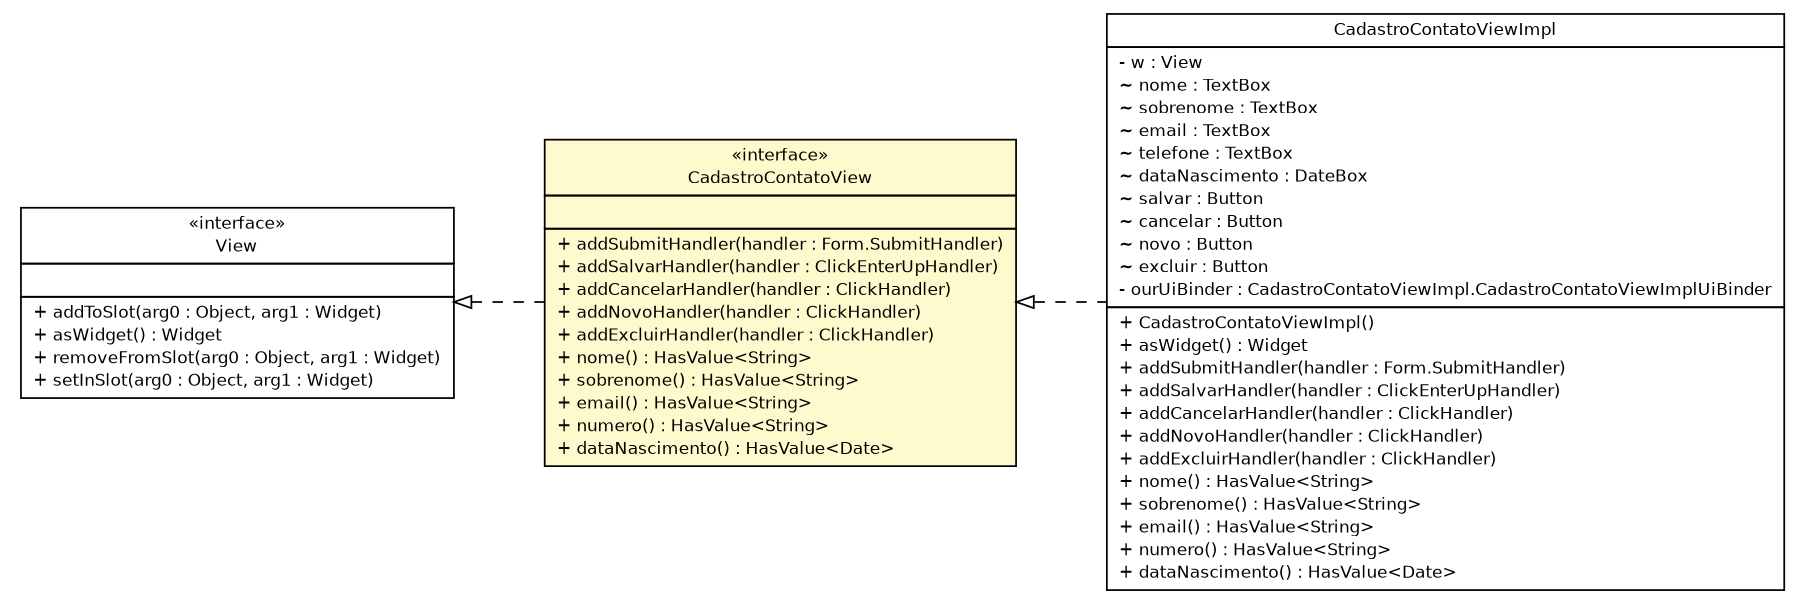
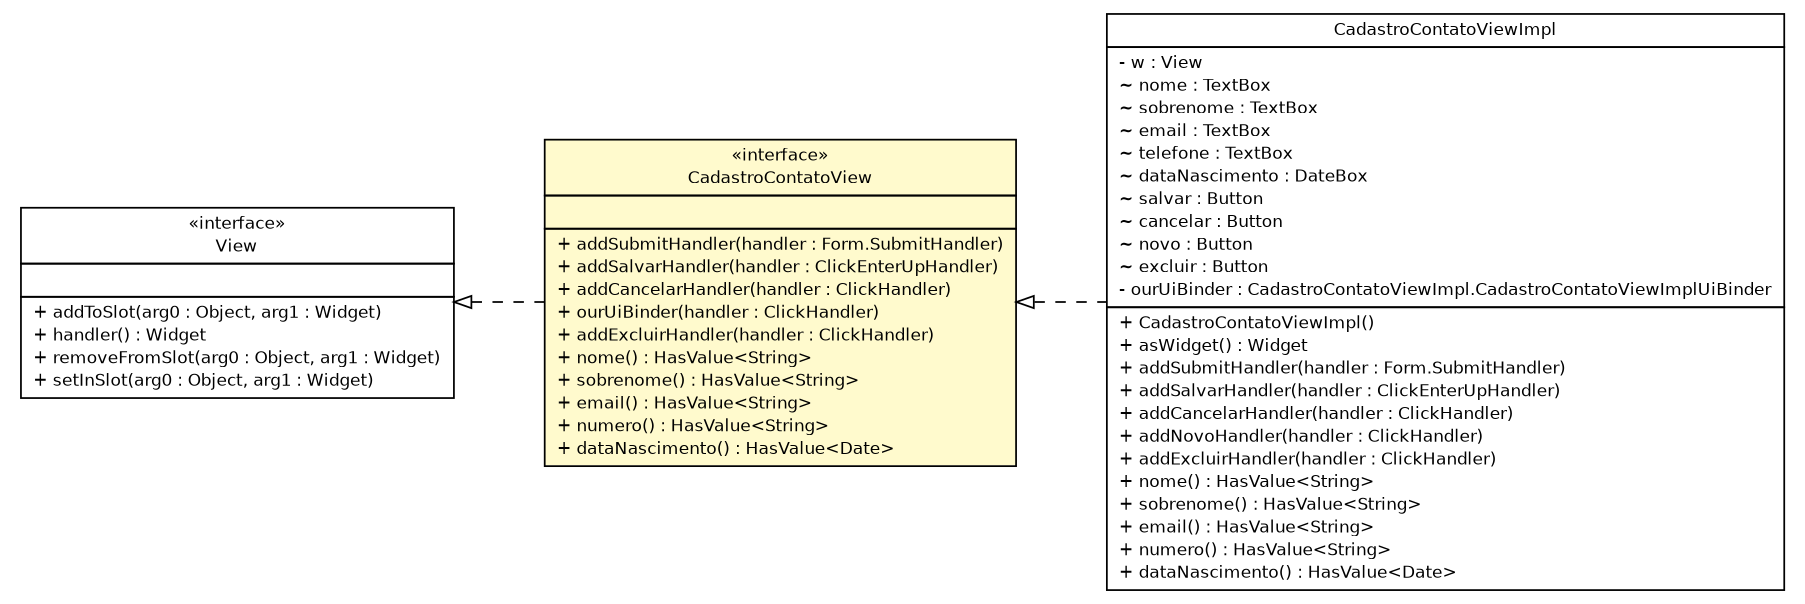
  digraph {
    nodesep=0.25
    rankdir=LR
    ranksep=0.5
    node [fontcolor=black fontname=Helvetica fontsize=10.0 shape=plaintext]
    edge [arrowtail=empty dir=back fontname=Helvetica fontsize=10 headport=p labelfontname=Helvetica labelfontsize=10 style=dashed tailport=p]
-   n1 [label=<<table title="br.net.meditec.client.telas.contato.CadastroContatoPresenter.CadastroContatoView" border="0" cellborder="1" cellspacing="0" cellpadding="2" port="p" bgcolor="lemonChiffon" href="./CadastroContatoPresenter.CadastroContatoView.html"> 		<tr><td><table border="0" cellspacing="0" cellpadding="1"> <tr><td align="center" balign="center"> &#171;interface&#187; </td></tr> <tr><td align="center" balign="center"> CadastroContatoView </td></tr> 		</table></td></tr> 		<tr><td><table border="0" cellspacing="0" cellpadding="1"> <tr><td align="left" balign="left">  </td></tr> 		</table></td></tr> 		<tr><td><table border="0" cellspacing="0" cellpadding="1"> <tr><td align="left" balign="left"> + addSubmitHandler(handler : Form.SubmitHandler) </td></tr> <tr><td align="left" balign="left"> + addSalvarHandler(handler : ClickEnterUpHandler) </td></tr> <tr><td align="left" balign="left"> + addCancelarHandler(handler : ClickHandler) </td></tr> <tr><td align="left" balign="left"> + addNovoHandler(handler : ClickHandler) </td></tr> <tr><td align="left" balign="left"> + addExcluirHandler(handler : ClickHandler) </td></tr> <tr><td align="left" balign="left"> + nome() : HasValue&lt;String&gt; </td></tr> <tr><td align="left" balign="left"> + sobrenome() : HasValue&lt;String&gt; </td></tr> <tr><td align="left" balign="left"> + email() : HasValue&lt;String&gt; </td></tr> <tr><td align="left" balign="left"> + numero() : HasValue&lt;String&gt; </td></tr> <tr><td align="left" balign="left"> + dataNascimento() : HasValue&lt;Date&gt; </td></tr> 		</table></td></tr> 		</table>>]
+   n1 [label=<<table title="br.net.meditec.client.telas.contato.CadastroContatoPresenter.CadastroContatoView" border="0" cellborder="1" cellspacing="0" cellpadding="2" port="p" bgcolor="lemonChiffon" href="./CadastroContatoPresenter.CadastroContatoView.html"> 		<tr><td><table border="0" cellspacing="0" cellpadding="1"> <tr><td align="center" balign="center"> &#171;interface&#187; </td></tr> <tr><td align="center" balign="center"> CadastroContatoView </td></tr> 		</table></td></tr> 		<tr><td><table border="0" cellspacing="0" cellpadding="1"> <tr><td align="left" balign="left">  </td></tr> 		</table></td></tr> 		<tr><td><table border="0" cellspacing="0" cellpadding="1"> <tr><td align="left" balign="left"> + addSubmitHandler(handler : Form.SubmitHandler) </td></tr> <tr><td align="left" balign="left"> + addSalvarHandler(handler : ClickEnterUpHandler) </td></tr> <tr><td align="left" balign="left"> + addCancelarHandler(handler : ClickHandler) </td></tr> <tr><td align="left" balign="left"> + ourUiBinder(handler : ClickHandler) </td></tr> <tr><td align="left" balign="left"> + addExcluirHandler(handler : ClickHandler) </td></tr> <tr><td align="left" balign="left"> + nome() : HasValue&lt;String&gt; </td></tr> <tr><td align="left" balign="left"> + sobrenome() : HasValue&lt;String&gt; </td></tr> <tr><td align="left" balign="left"> + email() : HasValue&lt;String&gt; </td></tr> <tr><td align="left" balign="left"> + numero() : HasValue&lt;String&gt; </td></tr> <tr><td align="left" balign="left"> + dataNascimento() : HasValue&lt;Date&gt; </td></tr> 		</table></td></tr> 		</table>>]
    n2 [label=<<table title="br.net.meditec.client.telas.contato.CadastroContatoViewImpl" border="0" cellborder="1" cellspacing="0" cellpadding="2" port="p" href="./CadastroContatoViewImpl.html"> 		<tr><td><table border="0" cellspacing="0" cellpadding="1"> <tr><td align="center" balign="center"> CadastroContatoViewImpl </td></tr> 		</table></td></tr> 		<tr><td><table border="0" cellspacing="0" cellpadding="1"> <tr><td align="left" balign="left"> - w : View </td></tr> <tr><td align="left" balign="left"> ~ nome : TextBox </td></tr> <tr><td align="left" balign="left"> ~ sobrenome : TextBox </td></tr> <tr><td align="left" balign="left"> ~ email : TextBox </td></tr> <tr><td align="left" balign="left"> ~ telefone : TextBox </td></tr> <tr><td align="left" balign="left"> ~ dataNascimento : DateBox </td></tr> <tr><td align="left" balign="left"> ~ salvar : Button </td></tr> <tr><td align="left" balign="left"> ~ cancelar : Button </td></tr> <tr><td align="left" balign="left"> ~ novo : Button </td></tr> <tr><td align="left" balign="left"> ~ excluir : Button </td></tr> <tr><td align="left" balign="left"> - ourUiBinder : CadastroContatoViewImpl.CadastroContatoViewImplUiBinder </td></tr> 		</table></td></tr> 		<tr><td><table border="0" cellspacing="0" cellpadding="1"> <tr><td align="left" balign="left"> + CadastroContatoViewImpl() </td></tr> <tr><td align="left" balign="left"> + asWidget() : Widget </td></tr> <tr><td align="left" balign="left"> + addSubmitHandler(handler : Form.SubmitHandler) </td></tr> <tr><td align="left" balign="left"> + addSalvarHandler(handler : ClickEnterUpHandler) </td></tr> <tr><td align="left" balign="left"> + addCancelarHandler(handler : ClickHandler) </td></tr> <tr><td align="left" balign="left"> + addNovoHandler(handler : ClickHandler) </td></tr> <tr><td align="left" balign="left"> + addExcluirHandler(handler : ClickHandler) </td></tr> <tr><td align="left" balign="left"> + nome() : HasValue&lt;String&gt; </td></tr> <tr><td align="left" balign="left"> + sobrenome() : HasValue&lt;String&gt; </td></tr> <tr><td align="left" balign="left"> + email() : HasValue&lt;String&gt; </td></tr> <tr><td align="left" balign="left"> + numero() : HasValue&lt;String&gt; </td></tr> <tr><td align="left" balign="left"> + dataNascimento() : HasValue&lt;Date&gt; </td></tr> 		</table></td></tr> 		</table>>]
-   n3 [label=<<table title="com.gwtplatform.mvp.client.View" border="0" cellborder="1" cellspacing="0" cellpadding="2" port="p" href="http://java.sun.com/j2se/1.4.2/docs/api/com/gwtplatform/mvp/client/View.html"> 		<tr><td><table border="0" cellspacing="0" cellpadding="1"> <tr><td align="center" balign="center"> &#171;interface&#187; </td></tr> <tr><td align="center" balign="center"> View </td></tr> 		</table></td></tr> 		<tr><td><table border="0" cellspacing="0" cellpadding="1"> <tr><td align="left" balign="left">  </td></tr> 		</table></td></tr> 		<tr><td><table border="0" cellspacing="0" cellpadding="1"> <tr><td align="left" balign="left"> + addToSlot(arg0 : Object, arg1 : Widget) </td></tr> <tr><td align="left" balign="left"> + asWidget() : Widget </td></tr> <tr><td align="left" balign="left"> + removeFromSlot(arg0 : Object, arg1 : Widget) </td></tr> <tr><td align="left" balign="left"> + setInSlot(arg0 : Object, arg1 : Widget) </td></tr> 		</table></td></tr> 		</table>>]
+   n3 [label=<<table title="com.gwtplatform.mvp.client.View" border="0" cellborder="1" cellspacing="0" cellpadding="2" port="p" href="http://java.sun.com/j2se/1.4.2/docs/api/com/gwtplatform/mvp/client/View.html"> 		<tr><td><table border="0" cellspacing="0" cellpadding="1"> <tr><td align="center" balign="center"> &#171;interface&#187; </td></tr> <tr><td align="center" balign="center"> View </td></tr> 		</table></td></tr> 		<tr><td><table border="0" cellspacing="0" cellpadding="1"> <tr><td align="left" balign="left">  </td></tr> 		</table></td></tr> 		<tr><td><table border="0" cellspacing="0" cellpadding="1"> <tr><td align="left" balign="left"> + addToSlot(arg0 : Object, arg1 : Widget) </td></tr> <tr><td align="left" balign="left"> + handler() : Widget </td></tr> <tr><td align="left" balign="left"> + removeFromSlot(arg0 : Object, arg1 : Widget) </td></tr> <tr><td align="left" balign="left"> + setInSlot(arg0 : Object, arg1 : Widget) </td></tr> 		</table></td></tr> 		</table>>]
    n1 -> n2
    n3 -> n1
  }
